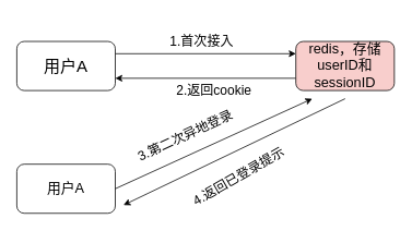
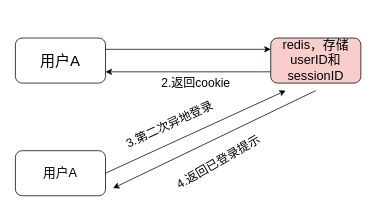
  <mxCell id="0" />
  <mxCell id="1" parent="0" />
  <mxCell id="2" style="edgeStyle=orthogonalEdgeStyle;rounded=0;orthogonalLoop=1;jettySize=auto;html=1;exitX=1;exitY=0.25;exitDx=0;exitDy=0;entryX=0;entryY=0.25;entryDx=0;entryDy=0;fontSize=18;" edge="1" parent="1" source="3" target="5"><mxGeometry relative="1" as="geometry" /></mxCell>
  <mxCell id="3" value="&lt;font style=&quot;font-size: 20px;&quot;&gt;用户A&lt;/font&gt;" style="rounded=1;whiteSpace=wrap;html=1;" vertex="1" parent="1"><mxGeometry x="20" y="50" width="120" height="60" as="geometry" /></mxCell>
  <mxCell id="4" style="edgeStyle=orthogonalEdgeStyle;rounded=0;orthogonalLoop=1;jettySize=auto;html=1;exitX=0;exitY=0.75;exitDx=0;exitDy=0;entryX=1;entryY=0.75;entryDx=0;entryDy=0;fontSize=18;" edge="1" parent="1" source="5" target="3"><mxGeometry relative="1" as="geometry" /></mxCell>
  <mxCell id="5" value="&lt;font style=&quot;font-size: 17px;&quot;&gt;redis，存储userID和sessionID&lt;/font&gt;" style="rounded=1;whiteSpace=wrap;html=1;fillColor=#f8cecc;" vertex="1" parent="1"><mxGeometry x="360" y="50" width="120" height="60" as="geometry" /></mxCell>
  <mxCell id="6" value="&lt;font style=&quot;font-size: 17px;&quot;&gt;用户A&lt;/font&gt;" style="rounded=1;whiteSpace=wrap;html=1;" vertex="1" parent="1"><mxGeometry x="20" y="200" width="120" height="60" as="geometry" /></mxCell>
  <mxCell id="7" value="" style="endArrow=classic;html=1;rounded=0;fontSize=17;exitX=1;exitY=0.5;exitDx=0;exitDy=0;" edge="1" parent="1" source="6"><mxGeometry width="50" height="50" relative="1" as="geometry"><mxPoint x="190" y="280" as="sourcePoint" /><mxPoint x="380" y="120" as="targetPoint" /></mxGeometry></mxCell>
- <mxCell id="8" value="&lt;font style=&quot;font-size: 16px;&quot;&gt;1.首次接入&lt;/font&gt;" style="text;html=1;align=center;verticalAlign=middle;resizable=0;points=[];autosize=1;strokeColor=none;fillColor=none;fontSize=30;" vertex="1" parent="1"><mxGeometry x="195" y="20" width="100" height="50" as="geometry" /></mxCell>
  <mxCell id="9" value="&lt;font style=&quot;font-size: 16px;&quot;&gt;2.返回cookie&lt;/font&gt;" style="text;html=1;align=center;verticalAlign=middle;resizable=0;points=[];autosize=1;strokeColor=none;fillColor=none;fontSize=30;" vertex="1" parent="1"><mxGeometry x="200" y="80" width="120" height="50" as="geometry" /></mxCell>
  <mxCell id="10" value="3.第二次异地登录" style="text;html=1;align=center;verticalAlign=middle;resizable=0;points=[];autosize=1;strokeColor=none;fillColor=none;fontSize=16;rotation=-25;" vertex="1" parent="1"><mxGeometry x="150" y="150" width="150" height="30" as="geometry" /></mxCell>
  <mxCell id="11" value="" style="endArrow=classic;html=1;rounded=0;fontSize=16;" edge="1" parent="1"><mxGeometry width="50" height="50" relative="1" as="geometry"><mxPoint x="420" y="120" as="sourcePoint" /><mxPoint x="150" y="250" as="targetPoint" /></mxGeometry></mxCell>
  <mxCell id="12" value="4.返回已登录提示" style="text;html=1;align=center;verticalAlign=middle;resizable=0;points=[];autosize=1;strokeColor=none;fillColor=none;fontSize=16;rotation=-30;" vertex="1" parent="1"><mxGeometry x="215" y="200" width="150" height="30" as="geometry" /></mxCell>
